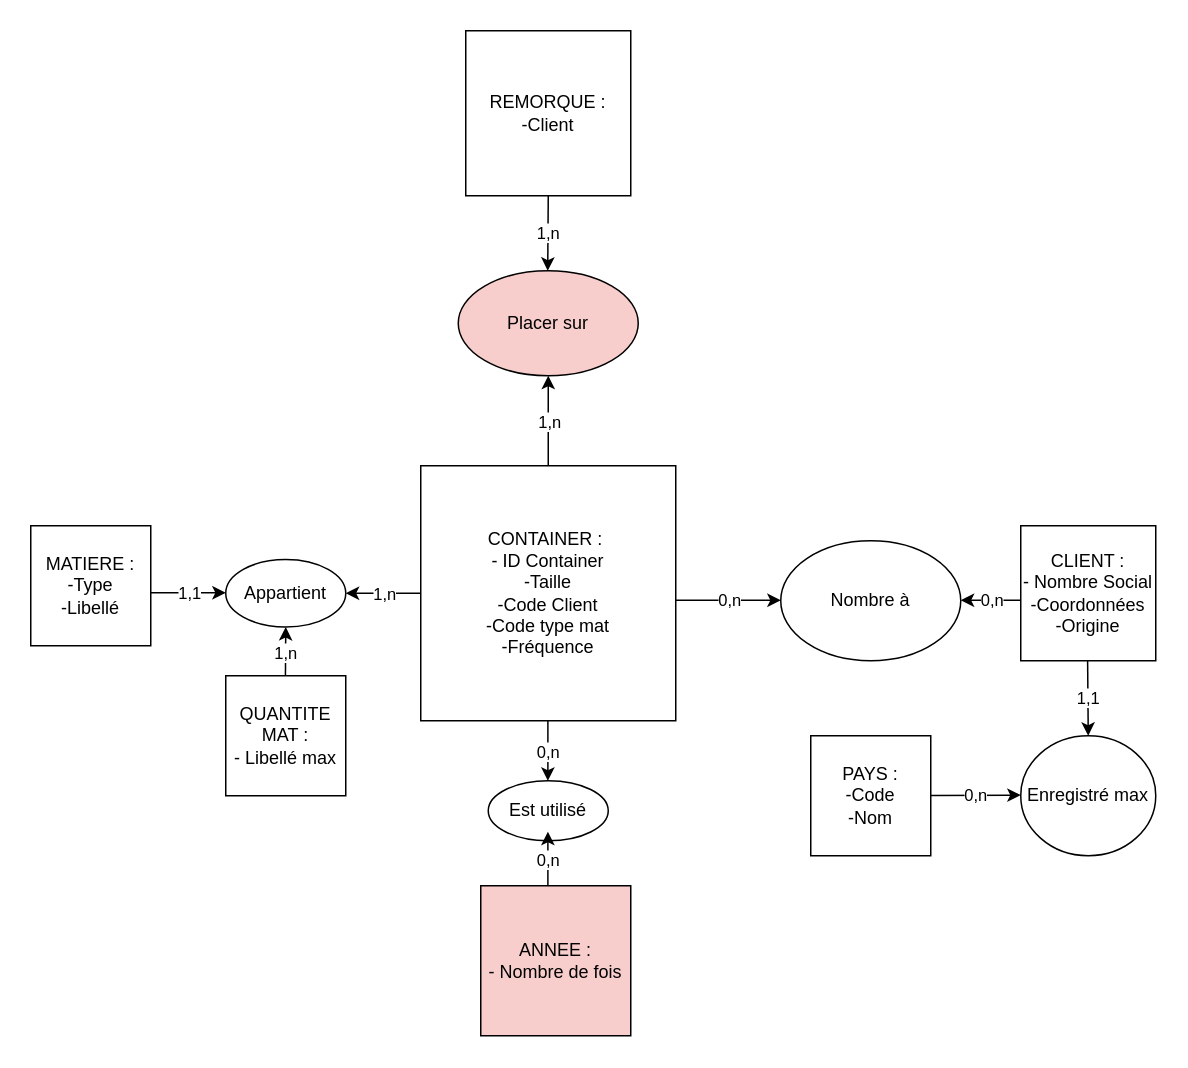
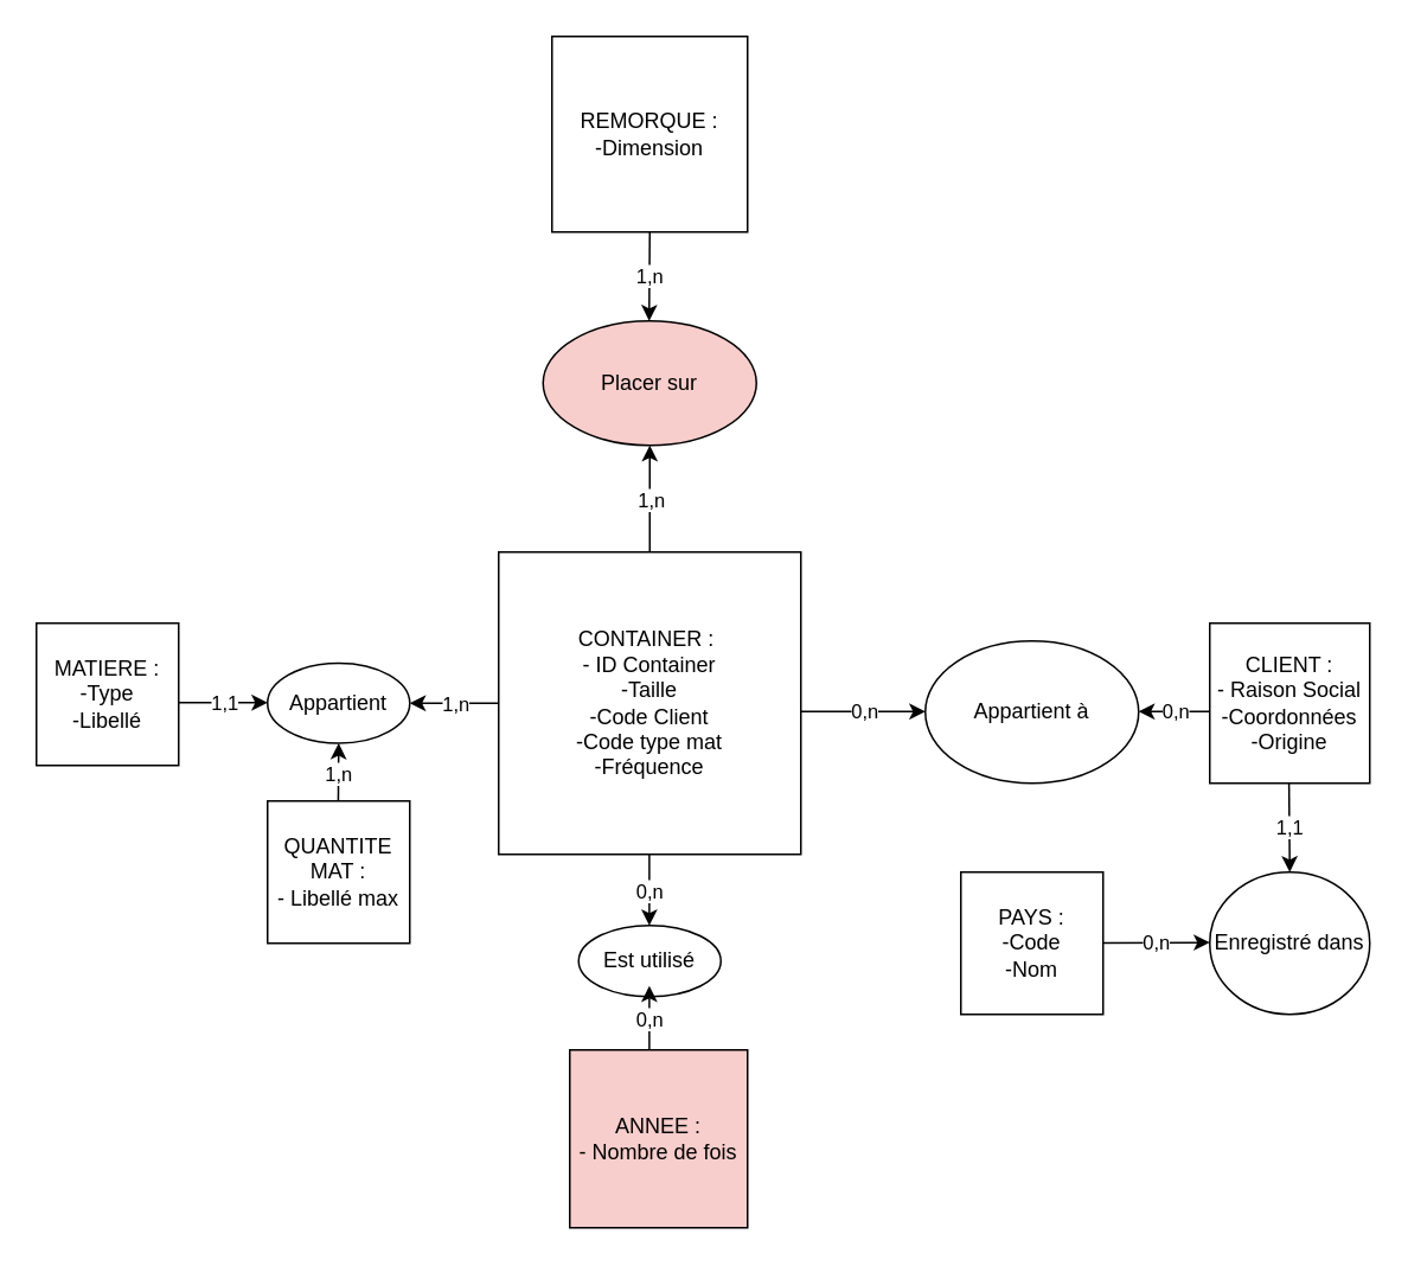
  <mxCell id="0" />
  <mxCell id="1" parent="0" />
  <mxCell id="2" value="CONTAINER :&amp;nbsp;&lt;br&gt;- ID Container&lt;br&gt;-Taille&lt;br&gt;-Code Client&lt;br&gt;-Code type mat&lt;br&gt;-Fréquence" style="whiteSpace=wrap;html=1;aspect=fixed;" vertex="1" parent="1"><mxGeometry x="280" y="310" width="170" height="170" as="geometry" /></mxCell>
  <mxCell id="3" value="Placer sur" style="ellipse;whiteSpace=wrap;html=1;fillColor=#f8cecc;" vertex="1" parent="1"><mxGeometry x="305" y="180" width="120" height="70" as="geometry" /></mxCell>
- <mxCell id="4" value="REMORQUE :&lt;br&gt;-Client" style="whiteSpace=wrap;html=1;aspect=fixed;" vertex="1" parent="1"><mxGeometry x="310" y="20" width="110" height="110" as="geometry" /></mxCell>
+ <mxCell id="4" value="REMORQUE :&lt;br&gt;-Dimension" style="whiteSpace=wrap;html=1;aspect=fixed;" vertex="1" parent="1"><mxGeometry x="310" y="20" width="110" height="110" as="geometry" /></mxCell>
  <mxCell id="5" value="" style="endArrow=classic;html=1;" edge="1" parent="1"><mxGeometry relative="1" as="geometry"><mxPoint x="365" y="130" as="sourcePoint" /><mxPoint x="364.66" y="180" as="targetPoint" /></mxGeometry></mxCell>
  <mxCell id="6" value="1,n" style="edgeLabel;resizable=0;html=1;align=center;verticalAlign=middle;" connectable="0" vertex="1" parent="5"><mxGeometry relative="1" as="geometry" /></mxCell>
  <mxCell id="7" value="" style="endArrow=classic;html=1;entryX=0.5;entryY=1;entryDx=0;entryDy=0;exitX=0.5;exitY=0;exitDx=0;exitDy=0;" edge="1" parent="1" source="2" target="3"><mxGeometry relative="1" as="geometry"><mxPoint x="340" y="300" as="sourcePoint" /><mxPoint x="440" y="300" as="targetPoint" /></mxGeometry></mxCell>
  <mxCell id="8" value="1,n" style="edgeLabel;resizable=0;html=1;align=center;verticalAlign=middle;" connectable="0" vertex="1" parent="7"><mxGeometry relative="1" as="geometry" /></mxCell>
- <mxCell id="9" value="CLIENT :&lt;br&gt;- Nombre Social&lt;br&gt;-Coordonnées&lt;br&gt;-Origine" style="whiteSpace=wrap;html=1;aspect=fixed;" vertex="1" parent="1"><mxGeometry x="680" y="350" width="90" height="90" as="geometry" /></mxCell>
- <mxCell id="10" value="Nombre à" style="ellipse;whiteSpace=wrap;html=1;" vertex="1" parent="1"><mxGeometry x="520" y="360" width="120" height="80" as="geometry" /></mxCell>
+ <mxCell id="9" value="CLIENT :&lt;br&gt;- Raison Social&lt;br&gt;-Coordonnées&lt;br&gt;-Origine" style="whiteSpace=wrap;html=1;aspect=fixed;" vertex="1" parent="1"><mxGeometry x="680" y="350" width="90" height="90" as="geometry" /></mxCell>
+ <mxCell id="10" value="Appartient à" style="ellipse;whiteSpace=wrap;html=1;" vertex="1" parent="1"><mxGeometry x="520" y="360" width="120" height="80" as="geometry" /></mxCell>
  <mxCell id="11" value="" style="endArrow=classic;html=1;" edge="1" parent="1"><mxGeometry relative="1" as="geometry"><mxPoint x="450" y="399.66" as="sourcePoint" /><mxPoint x="520" y="399.66" as="targetPoint" /></mxGeometry></mxCell>
  <mxCell id="12" value="0,n" style="edgeLabel;resizable=0;html=1;align=center;verticalAlign=middle;" connectable="0" vertex="1" parent="11"><mxGeometry relative="1" as="geometry" /></mxCell>
  <mxCell id="13" value="" style="endArrow=classic;html=1;" edge="1" parent="1"><mxGeometry relative="1" as="geometry"><mxPoint x="680" y="399.66" as="sourcePoint" /><mxPoint x="640" y="399.66" as="targetPoint" /></mxGeometry></mxCell>
  <mxCell id="14" value="0,n" style="edgeLabel;resizable=0;html=1;align=center;verticalAlign=middle;" connectable="0" vertex="1" parent="13"><mxGeometry relative="1" as="geometry" /></mxCell>
  <mxCell id="15" value="PAYS :&lt;br&gt;-Code&lt;br&gt;-Nom" style="whiteSpace=wrap;html=1;aspect=fixed;" vertex="1" parent="1"><mxGeometry x="540" y="490" width="80" height="80" as="geometry" /></mxCell>
- <mxCell id="16" value="Enregistré max" style="ellipse;whiteSpace=wrap;html=1;" vertex="1" parent="1"><mxGeometry x="680" y="490" width="90" height="80" as="geometry" /></mxCell>
+ <mxCell id="16" value="Enregistré dans" style="ellipse;whiteSpace=wrap;html=1;" vertex="1" parent="1"><mxGeometry x="680" y="490" width="90" height="80" as="geometry" /></mxCell>
  <mxCell id="17" value="" style="endArrow=classic;html=1;" edge="1" parent="1"><mxGeometry relative="1" as="geometry"><mxPoint x="620" y="529.75" as="sourcePoint" /><mxPoint x="680" y="529.58" as="targetPoint" /></mxGeometry></mxCell>
  <mxCell id="18" value="0,n" style="edgeLabel;resizable=0;html=1;align=center;verticalAlign=middle;" connectable="0" vertex="1" parent="17"><mxGeometry relative="1" as="geometry" /></mxCell>
  <mxCell id="19" value="" style="endArrow=classic;html=1;entryX=0.5;entryY=0;entryDx=0;entryDy=0;" edge="1" parent="1" target="16"><mxGeometry relative="1" as="geometry"><mxPoint x="724.58" y="440" as="sourcePoint" /><mxPoint x="724.58" y="480" as="targetPoint" /></mxGeometry></mxCell>
  <mxCell id="20" value="1,1" style="edgeLabel;resizable=0;html=1;align=center;verticalAlign=middle;" connectable="0" vertex="1" parent="19"><mxGeometry relative="1" as="geometry" /></mxCell>
  <mxCell id="21" value="MATIERE :&lt;br&gt;-Type&lt;br&gt;-Libellé" style="whiteSpace=wrap;html=1;aspect=fixed;" vertex="1" parent="1"><mxGeometry x="20" y="350" width="80" height="80" as="geometry" /></mxCell>
  <mxCell id="22" value="Appartient" style="ellipse;whiteSpace=wrap;html=1;" vertex="1" parent="1"><mxGeometry x="150" y="372.5" width="80" height="45" as="geometry" /></mxCell>
  <mxCell id="23" value="" style="endArrow=classic;html=1;" edge="1" parent="1"><mxGeometry relative="1" as="geometry"><mxPoint x="100" y="394.66" as="sourcePoint" /><mxPoint x="150" y="394.66" as="targetPoint" /></mxGeometry></mxCell>
  <mxCell id="24" value="1,1" style="edgeLabel;resizable=0;html=1;align=center;verticalAlign=middle;" connectable="0" vertex="1" parent="23"><mxGeometry relative="1" as="geometry" /></mxCell>
  <mxCell id="25" value="" style="endArrow=classic;html=1;exitX=0;exitY=0.5;exitDx=0;exitDy=0;" edge="1" parent="1" source="2" target="22"><mxGeometry relative="1" as="geometry"><mxPoint x="280" y="399.66" as="sourcePoint" /><mxPoint x="240" y="399.66" as="targetPoint" /></mxGeometry></mxCell>
  <mxCell id="26" value="1,n" style="edgeLabel;resizable=0;html=1;align=center;verticalAlign=middle;" connectable="0" vertex="1" parent="25"><mxGeometry relative="1" as="geometry" /></mxCell>
  <mxCell id="27" value="QUANTITE MAT :&lt;br&gt;- Libellé max" style="whiteSpace=wrap;html=1;aspect=fixed;" vertex="1" parent="1"><mxGeometry x="150" y="450" width="80" height="80" as="geometry" /></mxCell>
  <mxCell id="28" value="" style="endArrow=classic;html=1;entryX=0.5;entryY=1;entryDx=0;entryDy=0;" edge="1" parent="1" target="22"><mxGeometry relative="1" as="geometry"><mxPoint x="189.8" y="450" as="sourcePoint" /><mxPoint x="189.8" y="420.69" as="targetPoint" /></mxGeometry></mxCell>
  <mxCell id="29" value="1,n" style="edgeLabel;resizable=0;html=1;align=center;verticalAlign=middle;" connectable="0" vertex="1" parent="28"><mxGeometry relative="1" as="geometry" /></mxCell>
  <mxCell id="30" value="ANNEE :&lt;br&gt;- Nombre de fois" style="whiteSpace=wrap;html=1;aspect=fixed;fillColor=#f8cecc;" vertex="1" parent="1"><mxGeometry x="320" y="590" width="100" height="100" as="geometry" /></mxCell>
  <mxCell id="31" value="Est utilisé" style="ellipse;whiteSpace=wrap;html=1;" vertex="1" parent="1"><mxGeometry x="325" y="520" width="80" height="40" as="geometry" /></mxCell>
  <mxCell id="32" value="" style="endArrow=classic;html=1;" edge="1" parent="1"><mxGeometry relative="1" as="geometry"><mxPoint x="364.76" y="480" as="sourcePoint" /><mxPoint x="364.76" y="520" as="targetPoint" /></mxGeometry></mxCell>
  <mxCell id="33" value="0,n" style="edgeLabel;resizable=0;html=1;align=center;verticalAlign=middle;" connectable="0" vertex="1" parent="32"><mxGeometry relative="1" as="geometry" /></mxCell>
  <mxCell id="34" value="" style="endArrow=classic;html=1;entryX=0.5;entryY=1;entryDx=0;entryDy=0;" edge="1" parent="1"><mxGeometry relative="1" as="geometry"><mxPoint x="364.76" y="590" as="sourcePoint" /><mxPoint x="364.76" y="554" as="targetPoint" /></mxGeometry></mxCell>
  <mxCell id="35" value="0,n" style="edgeLabel;resizable=0;html=1;align=center;verticalAlign=middle;" connectable="0" vertex="1" parent="34"><mxGeometry relative="1" as="geometry" /></mxCell>
